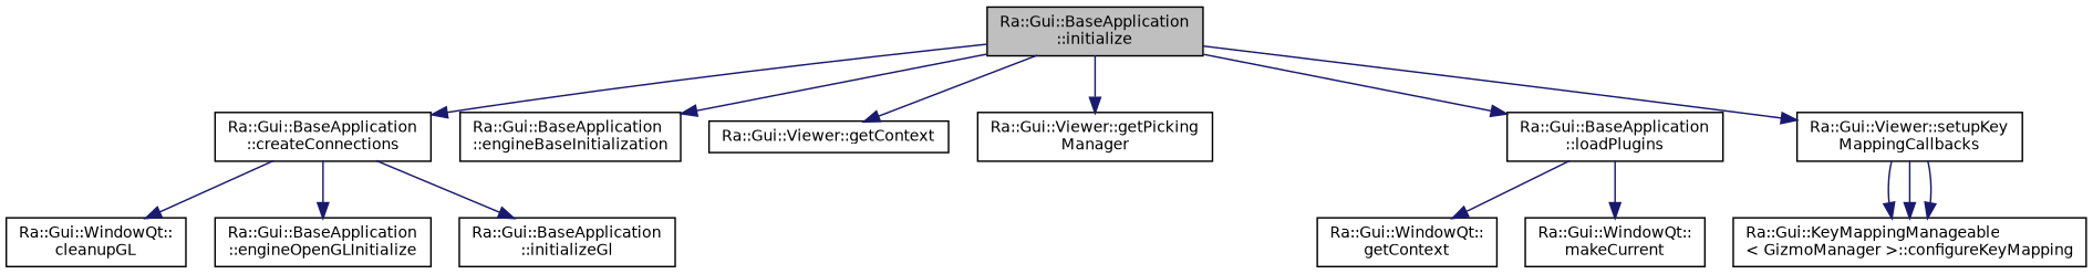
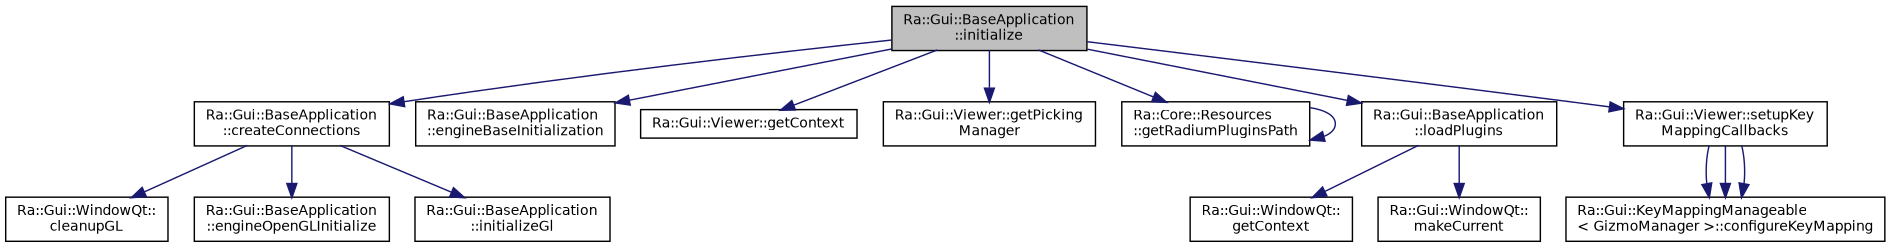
  digraph {
    rankdir=TB
    node [color=black fillcolor=white fontname=Helvetica fontsize=10 shape=record style=filled]
    edge [color=midnightblue fontname=Helvetica fontsize=10 labelfontname=Helvetica labelfontsize=10 style=solid]
    n1 [fillcolor=grey75 fontcolor=black height=0.2 label="Ra::Gui::BaseApplication\l::initialize" width=0.4]
    n2 [height=0.2 label="Ra::Gui::BaseApplication\l::createConnections" width=0.4]
    n3 [height=0.2 label="Ra::Gui::BaseApplication\l::engineBaseInitialization" width=0.4]
    n4 [height=0.2 label="Ra::Gui::Viewer::getContext" width=0.4]
    n5 [height=0.2 label="Ra::Gui::Viewer::getPicking\lManager" width=0.4]
+   n6 [height=0.2 label="Ra::Core::Resources\l::getRadiumPluginsPath" width=0.4]
    n7 [height=0.2 label="Ra::Gui::BaseApplication\l::loadPlugins" width=0.4]
    n8 [height=0.2 label="Ra::Gui::Viewer::setupKey\lMappingCallbacks" width=0.4]
    n9 [height=0.2 label="Ra::Gui::WindowQt::\lcleanupGL" width=0.4]
    n10 [height=0.2 label="Ra::Gui::BaseApplication\l::engineOpenGLInitialize" width=0.4]
    n11 [height=0.2 label="Ra::Gui::BaseApplication\l::initializeGl" width=0.4]
    n12 [height=0.2 label="Ra::Gui::WindowQt::\lgetContext" width=0.4]
    n13 [height=0.2 label="Ra::Gui::WindowQt::\lmakeCurrent" width=0.4]
    n14 [height=0.2 label="Ra::Gui::KeyMappingManageable\l\< GizmoManager \>::configureKeyMapping" width=0.4]
    n1 -> n2
    n1 -> n3
    n1 -> n4
    n1 -> n5
+   n1 -> n6
    n1 -> n7
    n1 -> n8
    n2 -> n9
    n2 -> n10
    n2 -> n11
+   n6 -> n6
    n7 -> n12
    n7 -> n13
    n8 -> n14
    n8 -> n14
    n8 -> n14
  }
